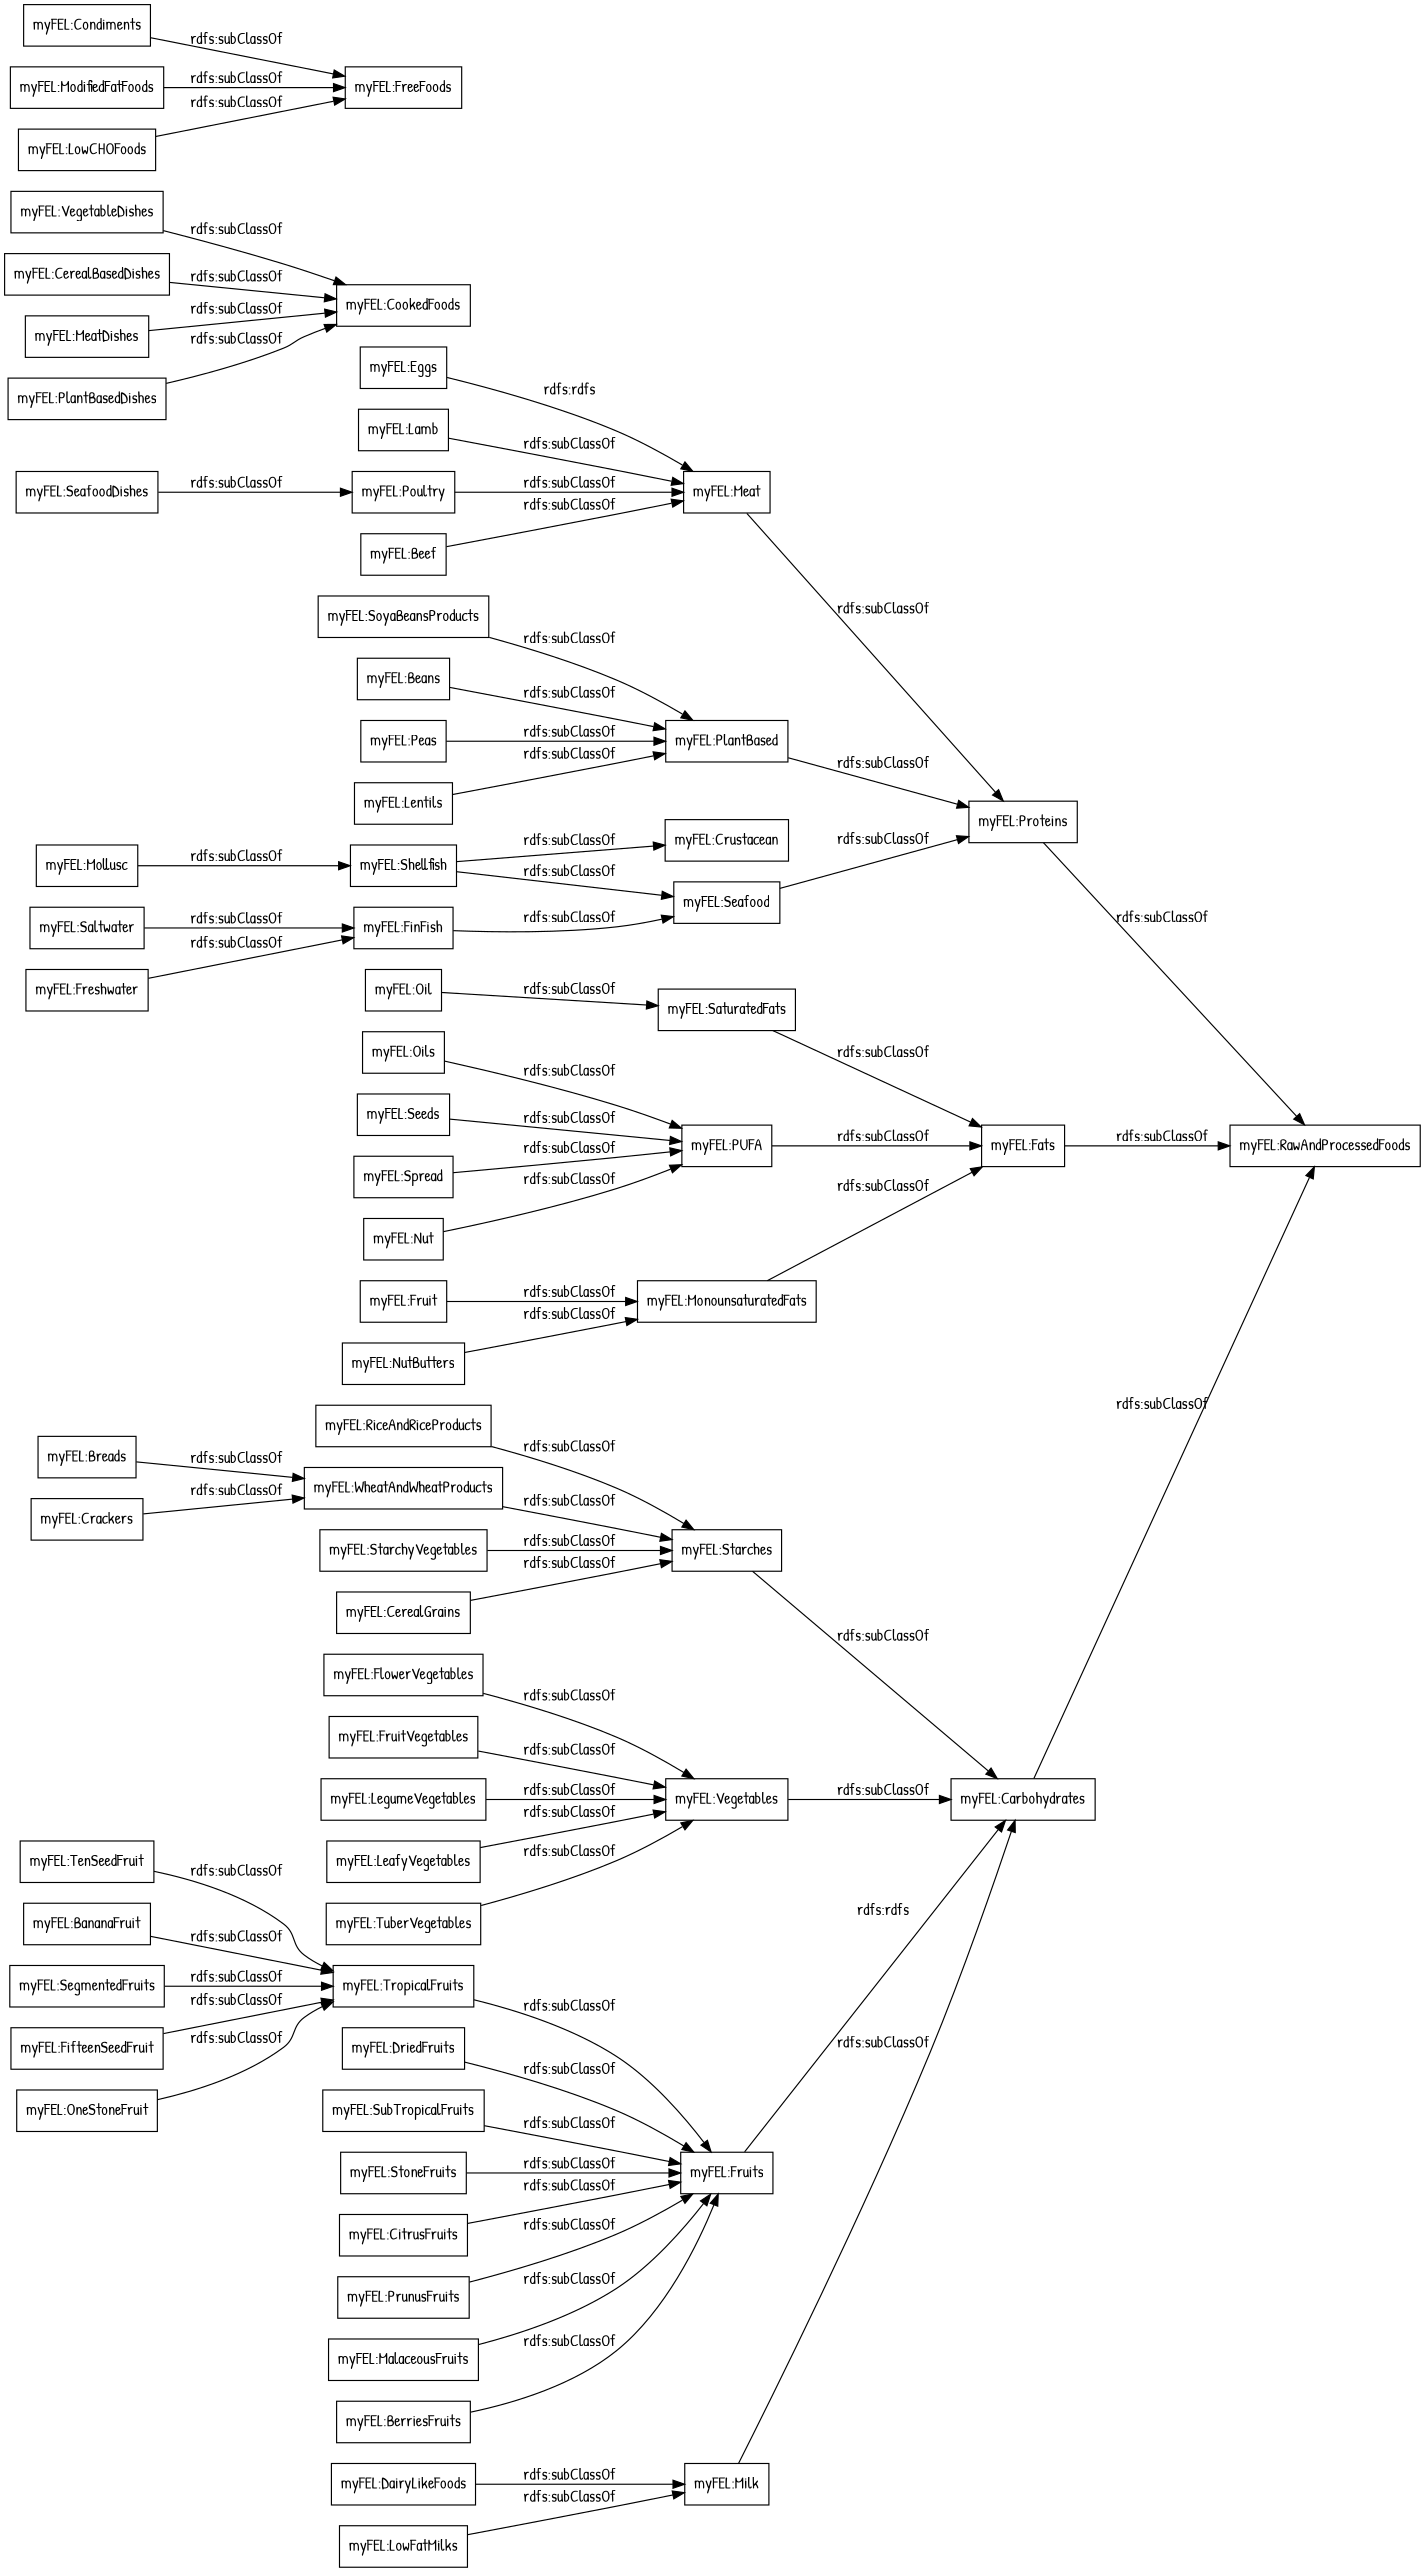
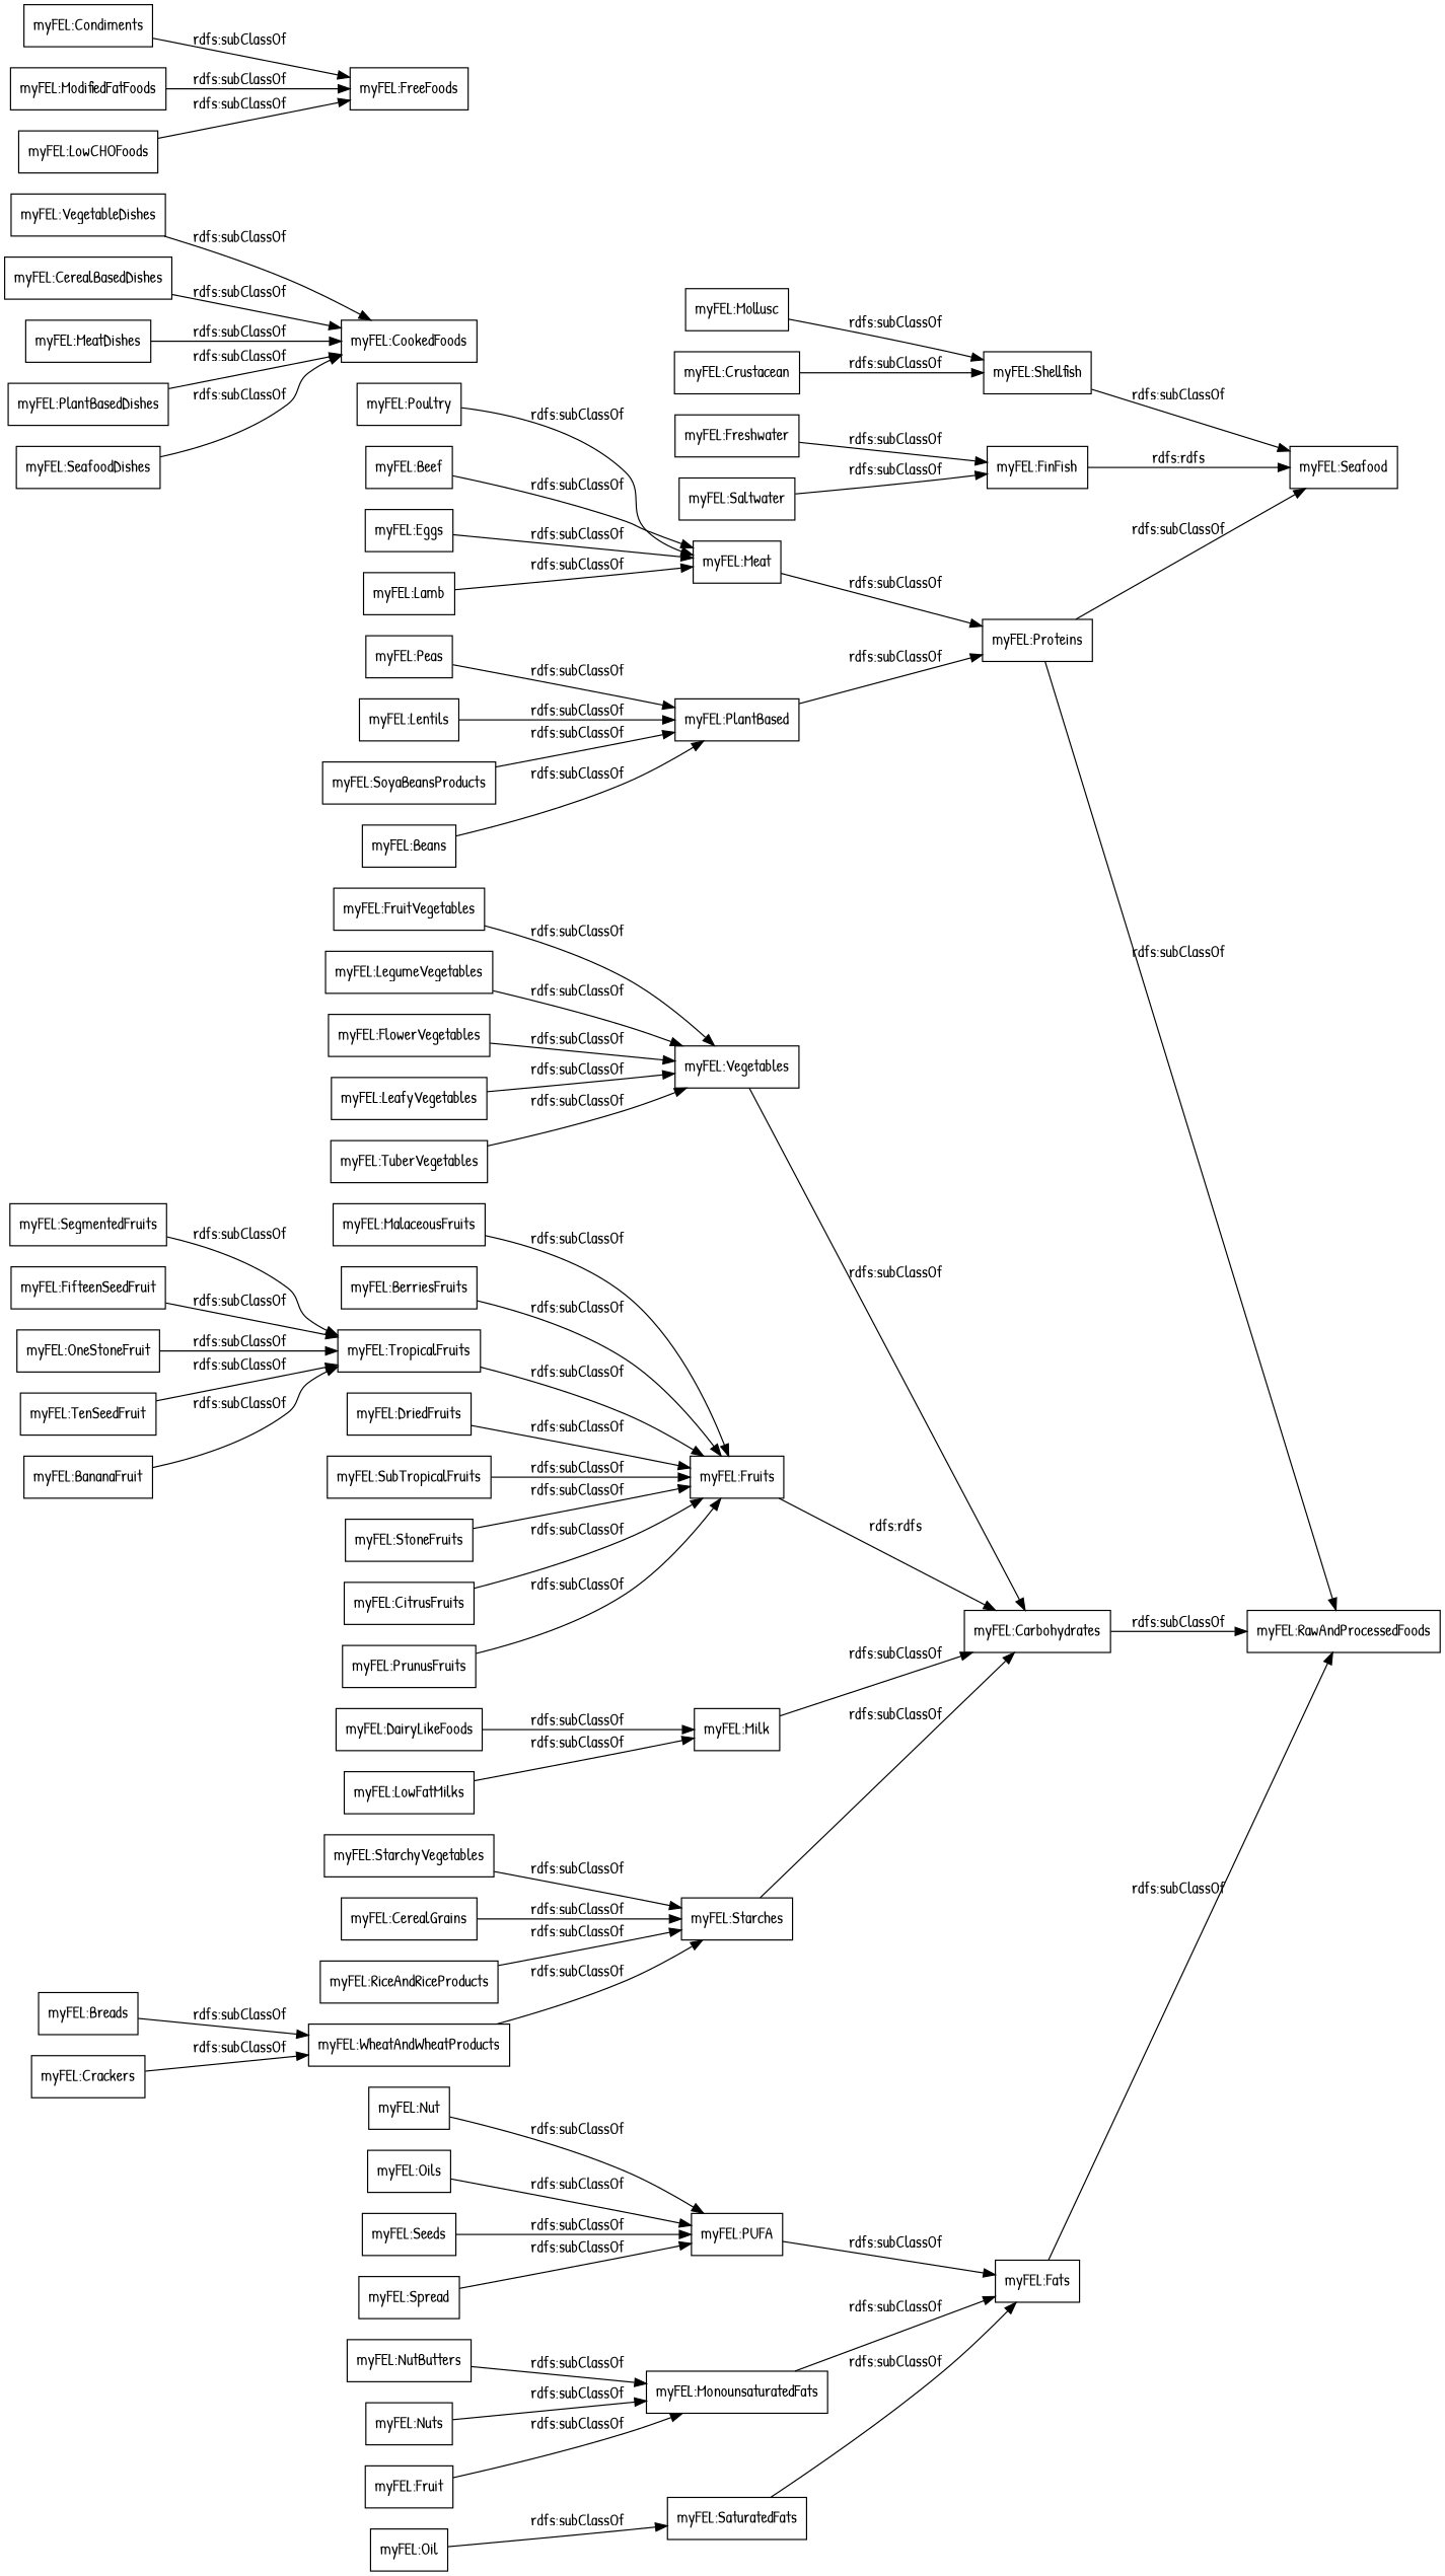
  digraph {
    fontname="Patrick Hand"
    rankdir=LR
    node [color=black fontname="Patrick Hand" shape=rectangle]
    edge [fontname="Patrick Hand"]
    "myFEL:FlowerVegetables"
    "myFEL:Vegetables"
    "myFEL:Carbohydrates"
    "myFEL:PrunusFruits"
    "myFEL:Fruits"
    "myFEL:VegetableDishes"
    "myFEL:CookedFoods"
    "myFEL:LowFatMilks"
    "myFEL:Milk"
    "myFEL:Condiments"
    "myFEL:FreeFoods"
    "myFEL:LeafyVegetables"
    "myFEL:Beans"
    "myFEL:PlantBased"
    "myFEL:Proteins"
    "myFEL:Oils"
    "myFEL:PUFA"
    "myFEL:Fats"
    "myFEL:Crustacean"
    "myFEL:Shellfish"
    "myFEL:Seafood"
    "myFEL:Starches"
    "myFEL:RawAndProcessedFoods"
    "myFEL:Fruit"
    "myFEL:MonounsaturatedFats"
    "myFEL:Crackers"
    "myFEL:WheatAndWheatProducts"
    "myFEL:DairyLikeFoods"
    "myFEL:Lamb"
    "myFEL:Meat"
    "myFEL:MalaceousFruits"
    "myFEL:Saltwater"
    "myFEL:FinFish"
    "myFEL:Mollusc"
    "myFEL:BerriesFruits"
    "myFEL:Poultry"
    "myFEL:StarchyVegetables"
    "myFEL:Breads"
    "myFEL:Freshwater"
    "myFEL:CerealBasedDishes"
    "myFEL:Peas"
    "myFEL:OneStoneFruit"
    "myFEL:TropicalFruits"
    "myFEL:ModifiedFatFoods"
    "myFEL:DriedFruits"
    "myFEL:TuberVegetables"
    "myFEL:NutButters"
    "myFEL:Seeds"
    "myFEL:TenSeedFruit"
    "myFEL:BananaFruit"
    "myFEL:Oil"
    "myFEL:SaturatedFats"
    "myFEL:CerealGrains"
    "myFEL:FruitVegetables"
+   "myFEL:Nuts"
    "myFEL:SubTropicalFruits"
    "myFEL:MeatDishes"
    "myFEL:LowCHOFoods"
    "myFEL:StoneFruits"
    "myFEL:Beef"
    "myFEL:RiceAndRiceProducts"
    "myFEL:CitrusFruits"
    "myFEL:SegmentedFruits"
    "myFEL:LegumeVegetables"
    "myFEL:Eggs"
    "myFEL:PlantBasedDishes"
    "myFEL:Spread"
    "myFEL:SeafoodDishes"
    "myFEL:Nut"
    "myFEL:Lentils"
    "myFEL:FifteenSeedFruit"
    "myFEL:SoyaBeansProducts"
    "myFEL:FlowerVegetables" -> "myFEL:Vegetables" [label="rdfs:subClassOf"]
    "myFEL:Vegetables" -> "myFEL:Carbohydrates" [label="rdfs:subClassOf"]
    "myFEL:Carbohydrates" -> "myFEL:RawAndProcessedFoods" [label="rdfs:subClassOf"]
    "myFEL:PrunusFruits" -> "myFEL:Fruits" [label="rdfs:subClassOf"]
    "myFEL:Fruits" -> "myFEL:Carbohydrates" [label="rdfs:rdfs"]
    "myFEL:VegetableDishes" -> "myFEL:CookedFoods" [label="rdfs:subClassOf"]
    "myFEL:LowFatMilks" -> "myFEL:Milk" [label="rdfs:subClassOf"]
    "myFEL:Milk" -> "myFEL:Carbohydrates" [label="rdfs:subClassOf"]
    "myFEL:Condiments" -> "myFEL:FreeFoods" [label="rdfs:subClassOf"]
    "myFEL:LeafyVegetables" -> "myFEL:Vegetables" [label="rdfs:subClassOf"]
    "myFEL:Beans" -> "myFEL:PlantBased" [label="rdfs:subClassOf"]
    "myFEL:PlantBased" -> "myFEL:Proteins" [label="rdfs:subClassOf"]
    "myFEL:Proteins" -> "myFEL:RawAndProcessedFoods" [label="rdfs:subClassOf"]
    "myFEL:Oils" -> "myFEL:PUFA" [label="rdfs:subClassOf"]
    "myFEL:PUFA" -> "myFEL:Fats" [label="rdfs:subClassOf"]
    "myFEL:Fats" -> "myFEL:RawAndProcessedFoods" [label="rdfs:subClassOf"]
-   "myFEL:Shellfish" -> "myFEL:Crustacean" [label="rdfs:subClassOf"]
+   "myFEL:Crustacean" -> "myFEL:Shellfish" [label="rdfs:subClassOf"]
    "myFEL:Shellfish" -> "myFEL:Seafood" [label="rdfs:subClassOf"]
-   "myFEL:Seafood" -> "myFEL:Proteins" [label="rdfs:subClassOf"]
+   "myFEL:Proteins" -> "myFEL:Seafood" [label="rdfs:subClassOf"]
    "myFEL:Starches" -> "myFEL:Carbohydrates" [label="rdfs:subClassOf"]
    "myFEL:Fruit" -> "myFEL:MonounsaturatedFats" [label="rdfs:subClassOf"]
    "myFEL:MonounsaturatedFats" -> "myFEL:Fats" [label="rdfs:subClassOf"]
    "myFEL:Crackers" -> "myFEL:WheatAndWheatProducts" [label="rdfs:subClassOf"]
    "myFEL:WheatAndWheatProducts" -> "myFEL:Starches" [label="rdfs:subClassOf"]
    "myFEL:DairyLikeFoods" -> "myFEL:Milk" [label="rdfs:subClassOf"]
    "myFEL:Lamb" -> "myFEL:Meat" [label="rdfs:subClassOf"]
    "myFEL:Meat" -> "myFEL:Proteins" [label="rdfs:subClassOf"]
    "myFEL:MalaceousFruits" -> "myFEL:Fruits" [label="rdfs:subClassOf"]
    "myFEL:Saltwater" -> "myFEL:FinFish" [label="rdfs:subClassOf"]
-   "myFEL:FinFish" -> "myFEL:Seafood" [label="rdfs:subClassOf"]
+   "myFEL:FinFish" -> "myFEL:Seafood" [label="rdfs:rdfs"]
    "myFEL:Mollusc" -> "myFEL:Shellfish" [label="rdfs:subClassOf"]
    "myFEL:BerriesFruits" -> "myFEL:Fruits" [label="rdfs:subClassOf"]
    "myFEL:Poultry" -> "myFEL:Meat" [label="rdfs:subClassOf"]
    "myFEL:StarchyVegetables" -> "myFEL:Starches" [label="rdfs:subClassOf"]
    "myFEL:Breads" -> "myFEL:WheatAndWheatProducts" [label="rdfs:subClassOf"]
    "myFEL:Freshwater" -> "myFEL:FinFish" [label="rdfs:subClassOf"]
    "myFEL:CerealBasedDishes" -> "myFEL:CookedFoods" [label="rdfs:subClassOf"]
    "myFEL:Peas" -> "myFEL:PlantBased" [label="rdfs:subClassOf"]
    "myFEL:OneStoneFruit" -> "myFEL:TropicalFruits" [label="rdfs:subClassOf"]
    "myFEL:TropicalFruits" -> "myFEL:Fruits" [label="rdfs:subClassOf"]
    "myFEL:ModifiedFatFoods" -> "myFEL:FreeFoods" [label="rdfs:subClassOf"]
    "myFEL:DriedFruits" -> "myFEL:Fruits" [label="rdfs:subClassOf"]
    "myFEL:TuberVegetables" -> "myFEL:Vegetables" [label="rdfs:subClassOf"]
    "myFEL:NutButters" -> "myFEL:MonounsaturatedFats" [label="rdfs:subClassOf"]
    "myFEL:Seeds" -> "myFEL:PUFA" [label="rdfs:subClassOf"]
    "myFEL:TenSeedFruit" -> "myFEL:TropicalFruits" [label="rdfs:subClassOf"]
    "myFEL:BananaFruit" -> "myFEL:TropicalFruits" [label="rdfs:subClassOf"]
    "myFEL:Oil" -> "myFEL:SaturatedFats" [label="rdfs:subClassOf"]
    "myFEL:SaturatedFats" -> "myFEL:Fats" [label="rdfs:subClassOf"]
    "myFEL:CerealGrains" -> "myFEL:Starches" [label="rdfs:subClassOf"]
    "myFEL:FruitVegetables" -> "myFEL:Vegetables" [label="rdfs:subClassOf"]
+   "myFEL:Nuts" -> "myFEL:MonounsaturatedFats" [label="rdfs:subClassOf"]
    "myFEL:SubTropicalFruits" -> "myFEL:Fruits" [label="rdfs:subClassOf"]
    "myFEL:MeatDishes" -> "myFEL:CookedFoods" [label="rdfs:subClassOf"]
    "myFEL:LowCHOFoods" -> "myFEL:FreeFoods" [label="rdfs:subClassOf"]
    "myFEL:StoneFruits" -> "myFEL:Fruits" [label="rdfs:subClassOf"]
    "myFEL:Beef" -> "myFEL:Meat" [label="rdfs:subClassOf"]
    "myFEL:RiceAndRiceProducts" -> "myFEL:Starches" [label="rdfs:subClassOf"]
    "myFEL:CitrusFruits" -> "myFEL:Fruits" [label="rdfs:subClassOf"]
    "myFEL:SegmentedFruits" -> "myFEL:TropicalFruits" [label="rdfs:subClassOf"]
    "myFEL:LegumeVegetables" -> "myFEL:Vegetables" [label="rdfs:subClassOf"]
-   "myFEL:Eggs" -> "myFEL:Meat" [label="rdfs:rdfs"]
+   "myFEL:Eggs" -> "myFEL:Meat" [label="rdfs:subClassOf"]
    "myFEL:PlantBasedDishes" -> "myFEL:CookedFoods" [label="rdfs:subClassOf"]
    "myFEL:Spread" -> "myFEL:PUFA" [label="rdfs:subClassOf"]
-   "myFEL:SeafoodDishes" -> "myFEL:Poultry" [label="rdfs:subClassOf"]
+   "myFEL:SeafoodDishes" -> "myFEL:CookedFoods" [label="rdfs:subClassOf"]
    "myFEL:Nut" -> "myFEL:PUFA" [label="rdfs:subClassOf"]
    "myFEL:Lentils" -> "myFEL:PlantBased" [label="rdfs:subClassOf"]
    "myFEL:FifteenSeedFruit" -> "myFEL:TropicalFruits" [label="rdfs:subClassOf"]
    "myFEL:SoyaBeansProducts" -> "myFEL:PlantBased" [label="rdfs:subClassOf"]
  }
